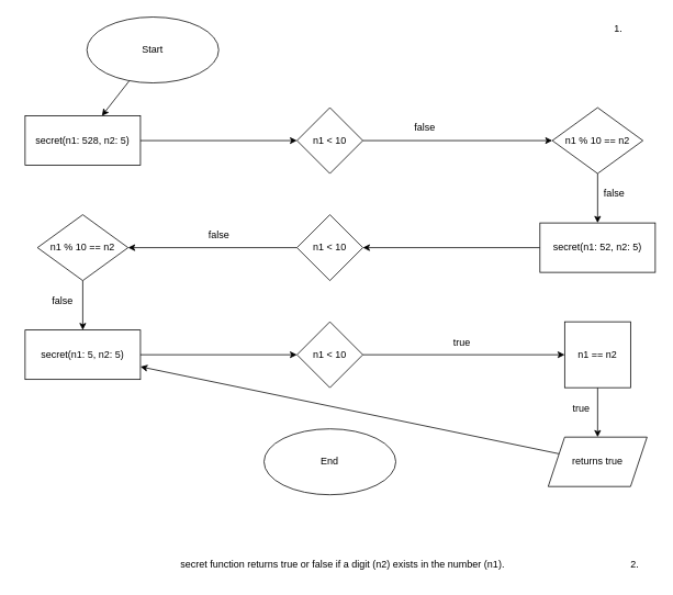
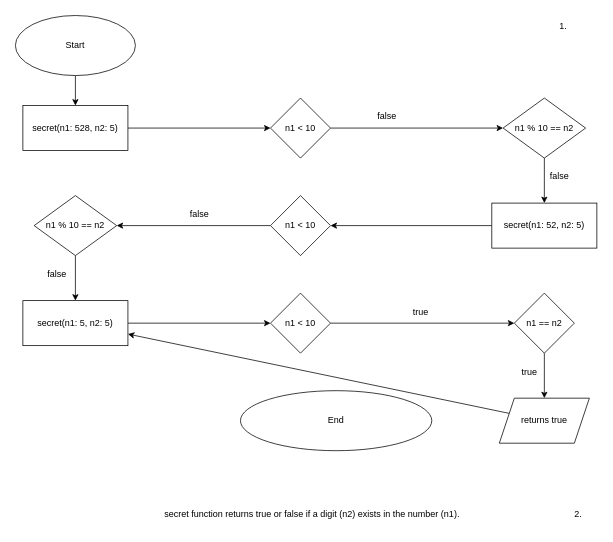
  <mxCell id="0" />
  <mxCell id="1" parent="0" />
  <mxCell id="2" style="edgeStyle=none;html=1;" parent="1" source="3" target="5" edge="1"><mxGeometry relative="1" as="geometry" /></mxCell>
- <mxCell id="3" value="Start" style="ellipse;whiteSpace=wrap;html=1;" parent="1" vertex="1"><mxGeometry x="105" y="20" width="160" height="80" as="geometry" /></mxCell>
+ <mxCell id="3" value="Start" style="ellipse;whiteSpace=wrap;html=1;" parent="1" vertex="1"><mxGeometry x="20" y="20" width="160" height="80" as="geometry" /></mxCell>
  <mxCell id="4" value="" style="edgeStyle=none;html=1;" parent="1" source="5" target="7" edge="1"><mxGeometry relative="1" as="geometry" /></mxCell>
  <mxCell id="5" value="secret(n1: 528, n2: 5)" style="whiteSpace=wrap;html=1;" parent="1" vertex="1"><mxGeometry x="30" y="140" width="140" height="60" as="geometry" /></mxCell>
  <mxCell id="6" style="edgeStyle=none;html=1;" parent="1" source="7" target="9" edge="1"><mxGeometry relative="1" as="geometry"><mxPoint x="190" y="280" as="targetPoint" /></mxGeometry></mxCell>
  <mxCell id="7" value="n1 &amp;lt; 10" style="rhombus;whiteSpace=wrap;html=1;" parent="1" vertex="1"><mxGeometry x="360" y="130" width="80" height="80" as="geometry" /></mxCell>
  <mxCell id="8" value="false" style="text;html=1;align=center;verticalAlign=middle;resizable=0;points=[];autosize=1;strokeColor=none;fillColor=none;" parent="1" vertex="1"><mxGeometry x="490" y="140" width="50" height="30" as="geometry" /></mxCell>
  <mxCell id="9" value="n1 % 10 == n2" style="rhombus;whiteSpace=wrap;html=1;" parent="1" vertex="1"><mxGeometry x="670" y="130" width="110" height="80" as="geometry" /></mxCell>
  <mxCell id="10" value="false" style="text;html=1;align=center;verticalAlign=middle;resizable=0;points=[];autosize=1;strokeColor=none;fillColor=none;" parent="1" vertex="1"><mxGeometry x="720" y="220" width="50" height="30" as="geometry" /></mxCell>
  <mxCell id="11" style="edgeStyle=none;html=1;" parent="1" source="12" target="15" edge="1"><mxGeometry relative="1" as="geometry" /></mxCell>
  <mxCell id="12" value="secret(n1: 52, n2: 5)" style="whiteSpace=wrap;html=1;" parent="1" vertex="1"><mxGeometry x="655" y="270" width="140" height="60" as="geometry" /></mxCell>
  <mxCell id="13" style="edgeStyle=none;html=1;" parent="1" source="9" target="12" edge="1"><mxGeometry relative="1" as="geometry"><mxPoint x="150" y="500" as="sourcePoint" /></mxGeometry></mxCell>
  <mxCell id="14" style="edgeStyle=none;html=1;" parent="1" source="15" target="17" edge="1"><mxGeometry relative="1" as="geometry" /></mxCell>
  <mxCell id="15" value="n1 &amp;lt; 10" style="rhombus;whiteSpace=wrap;html=1;" parent="1" vertex="1"><mxGeometry x="360" y="260" width="80" height="80" as="geometry" /></mxCell>
  <mxCell id="16" style="edgeStyle=none;html=1;" parent="1" source="17" target="21" edge="1"><mxGeometry relative="1" as="geometry"><mxPoint x="370" y="710" as="targetPoint" /></mxGeometry></mxCell>
  <mxCell id="17" value="n1 % 10 == n2" style="rhombus;whiteSpace=wrap;html=1;" parent="1" vertex="1"><mxGeometry x="45" y="260" width="110" height="80" as="geometry" /></mxCell>
  <mxCell id="18" value="false" style="text;html=1;align=center;verticalAlign=middle;resizable=0;points=[];autosize=1;strokeColor=none;fillColor=none;" parent="1" vertex="1"><mxGeometry x="240" y="270" width="50" height="30" as="geometry" /></mxCell>
  <mxCell id="19" value="false" style="text;html=1;align=center;verticalAlign=middle;resizable=0;points=[];autosize=1;strokeColor=none;fillColor=none;" parent="1" vertex="1"><mxGeometry x="50" y="350" width="50" height="30" as="geometry" /></mxCell>
  <mxCell id="20" style="edgeStyle=none;html=1;" parent="1" source="21" target="23" edge="1"><mxGeometry relative="1" as="geometry" /></mxCell>
  <mxCell id="21" value="secret(n1: 5, n2: 5)" style="whiteSpace=wrap;html=1;" parent="1" vertex="1"><mxGeometry x="30" y="400" width="140" height="60" as="geometry" /></mxCell>
  <mxCell id="22" style="edgeStyle=none;html=1;" parent="1" source="23" target="26" edge="1"><mxGeometry relative="1" as="geometry"><mxPoint x="520" y="910" as="targetPoint" /></mxGeometry></mxCell>
  <mxCell id="23" value="n1 &amp;lt; 10" style="rhombus;whiteSpace=wrap;html=1;" parent="1" vertex="1"><mxGeometry x="360" y="390" width="80" height="80" as="geometry" /></mxCell>
  <mxCell id="24" value="true" style="text;html=1;align=center;verticalAlign=middle;resizable=0;points=[];autosize=1;strokeColor=none;fillColor=none;" parent="1" vertex="1"><mxGeometry x="540" y="400" width="40" height="30" as="geometry" /></mxCell>
  <mxCell id="25" style="edgeStyle=none;html=1;" parent="1" source="26" target="28" edge="1"><mxGeometry relative="1" as="geometry"><mxPoint x="725" y="520" as="targetPoint" /></mxGeometry></mxCell>
- <mxCell id="26" value="n1 == n2" style="whiteSpace=wrap;html=1;rounded=0;" parent="1" vertex="1"><mxGeometry x="685" y="390" width="80" height="80" as="geometry" /></mxCell>
+ <mxCell id="26" value="n1 == n2" style="rhombus;whiteSpace=wrap;html=1;" parent="1" vertex="1"><mxGeometry x="685" y="390" width="80" height="80" as="geometry" /></mxCell>
  <mxCell id="27" style="edgeStyle=none;html=1;" parent="1" source="28" target="21" edge="1"><mxGeometry relative="1" as="geometry" /></mxCell>
  <mxCell id="28" value="returns true" style="shape=parallelogram;perimeter=parallelogramPerimeter;whiteSpace=wrap;html=1;fixedSize=1;" parent="1" vertex="1"><mxGeometry x="665" y="530" width="120" height="60" as="geometry" /></mxCell>
  <mxCell id="29" value="true" style="text;html=1;align=center;verticalAlign=middle;resizable=0;points=[];autosize=1;strokeColor=none;fillColor=none;" parent="1" vertex="1"><mxGeometry x="685" y="480" width="40" height="30" as="geometry" /></mxCell>
- <mxCell id="30" value="End" style="ellipse;whiteSpace=wrap;html=1;" parent="1" vertex="1"><mxGeometry x="320" y="520" width="160" height="80" as="geometry" /></mxCell>
+ <mxCell id="30" value="End" style="ellipse;whiteSpace=wrap;html=1;" parent="1" vertex="1"><mxGeometry x="320" y="520" width="255" height="80" as="geometry" /></mxCell>
  <mxCell id="31" value="1." style="text;html=1;align=center;verticalAlign=middle;resizable=0;points=[];autosize=1;strokeColor=none;fillColor=none;" parent="1" vertex="1"><mxGeometry x="735" y="20" width="30" height="30" as="geometry" /></mxCell>
  <mxCell id="32" value="2." style="text;html=1;align=center;verticalAlign=middle;resizable=0;points=[];autosize=1;strokeColor=none;fillColor=none;" parent="1" vertex="1"><mxGeometry x="755" y="670" width="30" height="30" as="geometry" /></mxCell>
  <mxCell id="33" value="secret function returns true or false if a digit (n2) exists in the number (n1)." style="text;html=1;align=center;verticalAlign=middle;resizable=0;points=[];autosize=1;strokeColor=none;fillColor=none;" parent="1" vertex="1"><mxGeometry x="205" y="670" width="420" height="30" as="geometry" /></mxCell>
